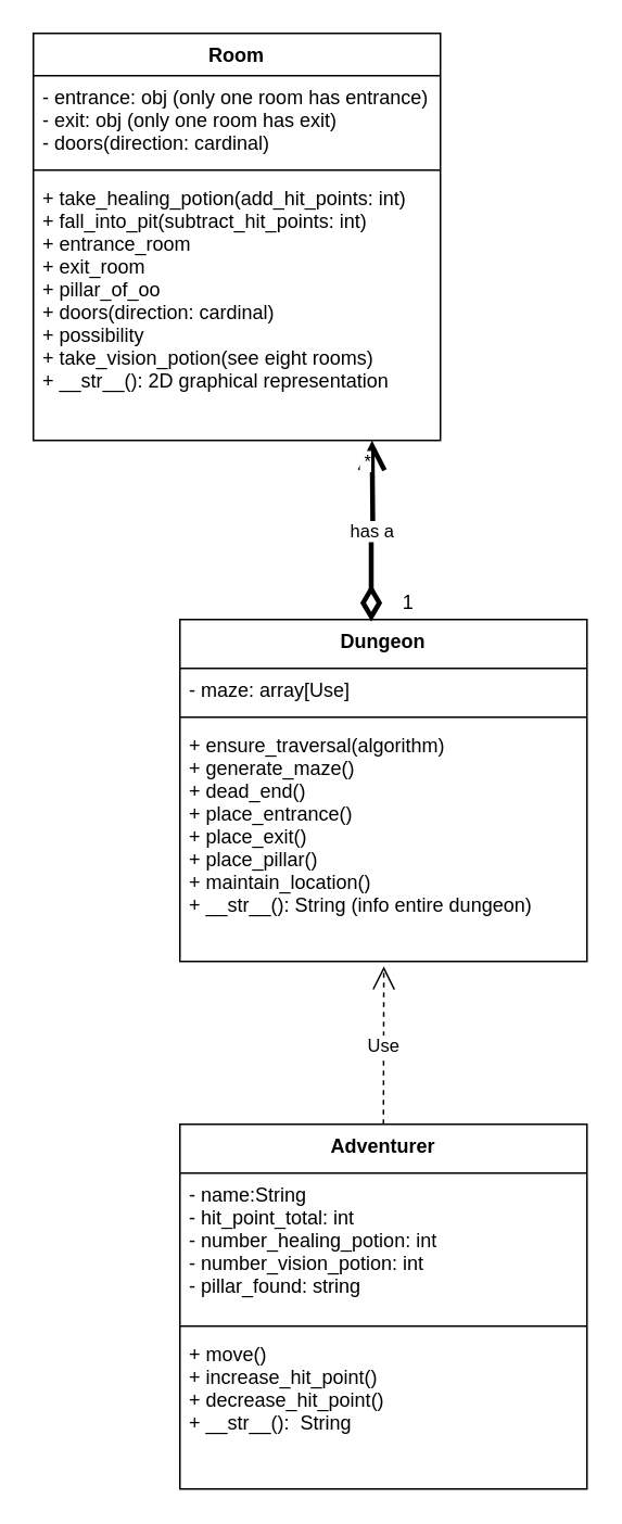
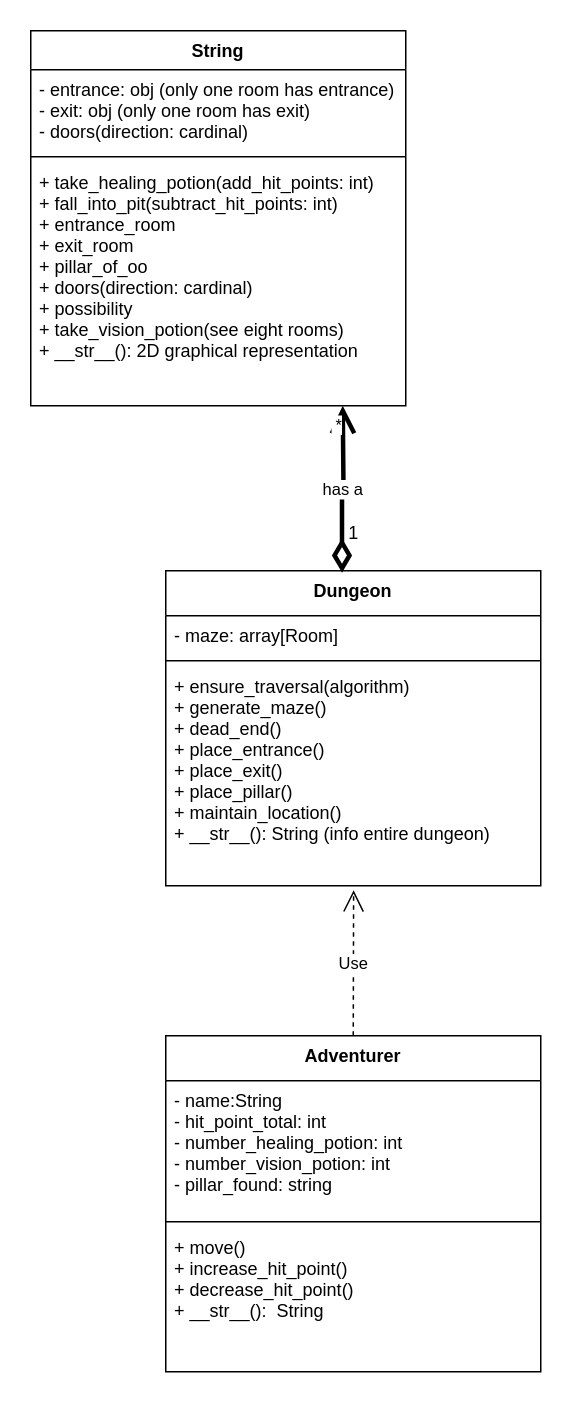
  <mxCell id="0" />
  <mxCell id="1" parent="0" />
- <mxCell id="2" value="Room" style="swimlane;fontStyle=1;align=center;verticalAlign=top;childLayout=stackLayout;horizontal=1;startSize=26;horizontalStack=0;resizeParent=1;resizeParentMax=0;resizeLast=0;collapsible=1;marginBottom=0;" parent="1" vertex="1"><mxGeometry x="20" y="20" width="250" height="250" as="geometry" /></mxCell>
+ <mxCell id="2" value="String" style="swimlane;fontStyle=1;align=center;verticalAlign=top;childLayout=stackLayout;horizontal=1;startSize=26;horizontalStack=0;resizeParent=1;resizeParentMax=0;resizeLast=0;collapsible=1;marginBottom=0;" parent="1" vertex="1"><mxGeometry x="20" y="20" width="250" height="250" as="geometry" /></mxCell>
  <mxCell id="3" value="- entrance: obj (only one room has entrance)&#10;- exit: obj (only one room has exit)&#10;- doors(direction: cardinal)" style="text;strokeColor=none;fillColor=none;align=left;verticalAlign=top;spacingLeft=4;spacingRight=4;overflow=hidden;rotatable=0;points=[[0,0.5],[1,0.5]];portConstraint=eastwest;" parent="2" vertex="1"><mxGeometry y="26" width="250" height="54" as="geometry" /></mxCell>
  <mxCell id="4" value="" style="line;strokeWidth=1;fillColor=none;align=left;verticalAlign=middle;spacingTop=-1;spacingLeft=3;spacingRight=3;rotatable=0;labelPosition=right;points=[];portConstraint=eastwest;" parent="2" vertex="1"><mxGeometry y="80" width="250" height="8" as="geometry" /></mxCell>
  <mxCell id="5" value="+ take_healing_potion(add_hit_points: int)&#10;+ fall_into_pit(subtract_hit_points: int)&#10;+ entrance_room&#10;+ exit_room&#10;+ pillar_of_oo&#10;+ doors(direction: cardinal)&#10;+ possibility&#10;+ take_vision_potion(see eight rooms)&#10;+ __str__(): 2D graphical representation&#10;&#10;" style="text;strokeColor=none;fillColor=none;align=left;verticalAlign=top;spacingLeft=4;spacingRight=4;overflow=hidden;rotatable=0;points=[[0,0.5],[1,0.5]];portConstraint=eastwest;" parent="2" vertex="1"><mxGeometry y="88" width="250" height="162" as="geometry" /></mxCell>
  <mxCell id="6" value="Dungeon" style="swimlane;fontStyle=1;align=center;verticalAlign=top;childLayout=stackLayout;horizontal=1;startSize=30;horizontalStack=0;resizeParent=1;resizeParentMax=0;resizeLast=0;collapsible=1;marginBottom=0;" parent="1" vertex="1"><mxGeometry x="110" y="380" width="250" height="210" as="geometry" /></mxCell>
- <mxCell id="7" value="- maze: array[Use]" style="text;strokeColor=none;fillColor=none;align=left;verticalAlign=top;spacingLeft=4;spacingRight=4;overflow=hidden;rotatable=0;points=[[0,0.5],[1,0.5]];portConstraint=eastwest;" parent="6" vertex="1"><mxGeometry y="30" width="250" height="26" as="geometry" /></mxCell>
+ <mxCell id="7" value="- maze: array[Room]" style="text;strokeColor=none;fillColor=none;align=left;verticalAlign=top;spacingLeft=4;spacingRight=4;overflow=hidden;rotatable=0;points=[[0,0.5],[1,0.5]];portConstraint=eastwest;" parent="6" vertex="1"><mxGeometry y="30" width="250" height="26" as="geometry" /></mxCell>
  <mxCell id="8" value="" style="line;strokeWidth=1;fillColor=none;align=left;verticalAlign=middle;spacingTop=-1;spacingLeft=3;spacingRight=3;rotatable=0;labelPosition=right;points=[];portConstraint=eastwest;" parent="6" vertex="1"><mxGeometry y="56" width="250" height="8" as="geometry" /></mxCell>
  <mxCell id="9" value="+ ensure_traversal(algorithm)&#10;+ generate_maze()&#10;+ dead_end()&#10;+ place_entrance()&#10;+ place_exit()&#10;+ place_pillar()&#10;+ maintain_location()&#10;+ __str__(): String (info entire dungeon)&#10;" style="text;strokeColor=none;fillColor=none;align=left;verticalAlign=top;spacingLeft=4;spacingRight=4;overflow=hidden;rotatable=0;points=[[0,0.5],[1,0.5]];portConstraint=eastwest;" parent="6" vertex="1"><mxGeometry y="64" width="250" height="146" as="geometry" /></mxCell>
  <mxCell id="10" value="has a" style="endArrow=open;html=1;endSize=12;startArrow=diamondThin;startSize=14;startFill=0;edgeStyle=orthogonalEdgeStyle;rounded=0;exitX=0.47;exitY=0.006;exitDx=0;exitDy=0;exitPerimeter=0;strokeWidth=3;" parent="1" source="6" edge="1"><mxGeometry relative="1" as="geometry"><mxPoint x="110" y="230" as="sourcePoint" /><mxPoint x="228" y="270" as="targetPoint" /></mxGeometry></mxCell>
  <mxCell id="11" value="&amp;nbsp;*" style="edgeLabel;resizable=0;html=1;align=right;verticalAlign=top;" parent="10" connectable="0" vertex="1"><mxGeometry x="1" relative="1" as="geometry" /></mxCell>
- <mxCell id="12" value="1" style="text;html=1;align=center;verticalAlign=middle;resizable=0;points=[];autosize=1;strokeColor=none;fillColor=none;fontSize=12;" parent="1" vertex="1"><mxGeometry x="240" y="360" width="20" height="20" as="geometry" /></mxCell>
+ <mxCell id="12" value="1" style="text;html=1;align=center;verticalAlign=middle;resizable=0;points=[];autosize=1;strokeColor=none;fillColor=none;fontSize=12;" parent="1" vertex="1"><mxGeometry x="225" y="345" width="20" height="20" as="geometry" /></mxCell>
  <mxCell id="13" value="Adventurer" style="swimlane;fontStyle=1;align=center;verticalAlign=top;childLayout=stackLayout;horizontal=1;startSize=30;horizontalStack=0;resizeParent=1;resizeParentMax=0;resizeLast=0;collapsible=1;marginBottom=0;" vertex="1" parent="1"><mxGeometry x="110" y="690" width="250" height="224" as="geometry" /></mxCell>
  <mxCell id="14" value="- name:String&#10;- hit_point_total: int&#10;- number_healing_potion: int&#10;- number_vision_potion: int&#10;- pillar_found: string" style="text;strokeColor=none;fillColor=none;align=left;verticalAlign=top;spacingLeft=4;spacingRight=4;overflow=hidden;rotatable=0;points=[[0,0.5],[1,0.5]];portConstraint=eastwest;" vertex="1" parent="13"><mxGeometry y="30" width="250" height="90" as="geometry" /></mxCell>
  <mxCell id="15" value="" style="line;strokeWidth=1;fillColor=none;align=left;verticalAlign=middle;spacingTop=-1;spacingLeft=3;spacingRight=3;rotatable=0;labelPosition=right;points=[];portConstraint=eastwest;" vertex="1" parent="13"><mxGeometry y="120" width="250" height="8" as="geometry" /></mxCell>
  <mxCell id="16" value="+ move()&#10;+ increase_hit_point()&#10;+ decrease_hit_point()&#10;+ __str__():  String &#10;" style="text;strokeColor=none;fillColor=none;align=left;verticalAlign=top;spacingLeft=4;spacingRight=4;overflow=hidden;rotatable=0;points=[[0,0.5],[1,0.5]];portConstraint=eastwest;" vertex="1" parent="13"><mxGeometry y="128" width="250" height="96" as="geometry" /></mxCell>
  <mxCell id="17" value="Use" style="endArrow=open;endSize=12;dashed=1;html=1;rounded=0;entryX=0.501;entryY=1.021;entryDx=0;entryDy=0;entryPerimeter=0;exitX=0.5;exitY=0;exitDx=0;exitDy=0;" edge="1" parent="1" source="13" target="9"><mxGeometry width="160" relative="1" as="geometry"><mxPoint x="110" y="630" as="sourcePoint" /><mxPoint x="270" y="630" as="targetPoint" /></mxGeometry></mxCell>
